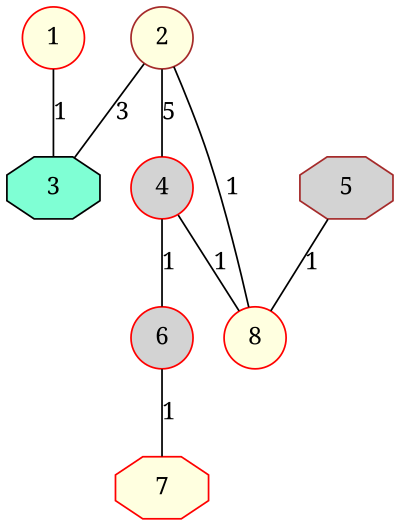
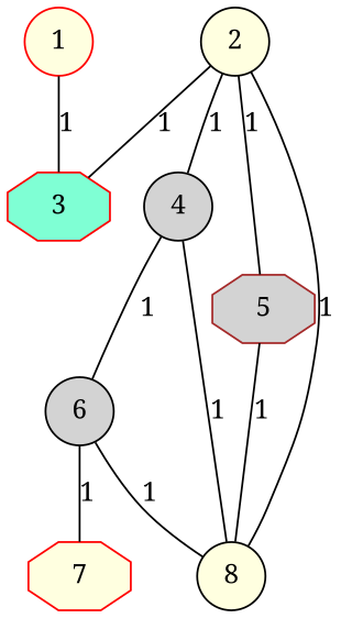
  graph {
    fontname="Noto Serif"
    node [color=red fillcolor=lightyellow fontname="Noto Serif" shape=circle style=filled]
    edge [fontname="Noto Serif"]
-   3 [color=black fillcolor=aquamarine shape=octagon]
+   3 [fillcolor=aquamarine shape=octagon]
    1
-   2 [color=brown]
-   4 [fillcolor=lightgrey]
+   2 [color=black]
+   4 [color=black fillcolor=lightgrey]
    5 [color=brown fillcolor=lightgrey shape=octagon]
-   6 [fillcolor=lightgrey]
-   8
+   6 [color=black fillcolor=lightgrey]
+   8 [color=black]
    7 [shape=octagon]
    1 -- 3 [label=1]
-   2 -- 3 [label=3]
-   2 -- 4 [label=5]
+   2 -- 3 [label=1]
+   2 -- 4 [label=1]
+   2 -- 5 [label=1]
    4 -- 6 [label=1]
    4 -- 8 [label=1]
    5 -- 8 [label=1]
+   6 -- 8 [label=1]
    6 -- 7 [label=1]
    8 -- 2 [label=1]
  }
